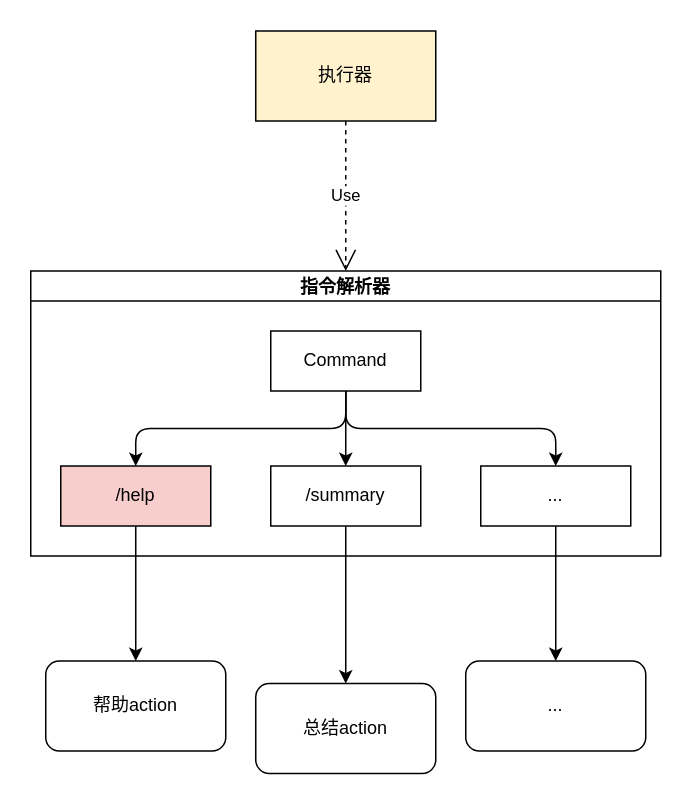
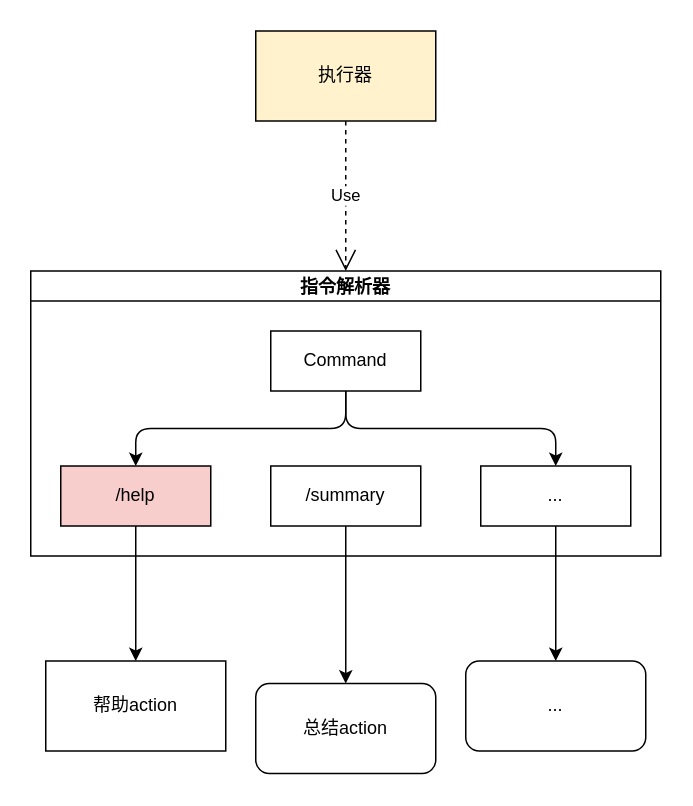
  <mxCell id="0" />
  <mxCell id="1" parent="0" />
  <mxCell id="2" value="指令解析器" style="swimlane;startSize=20;horizontal=1;childLayout=treeLayout;horizontalTree=0;sortEdges=1;resizable=0;containerType=tree;fontSize=12;" vertex="1" parent="1"><mxGeometry x="20" y="180" width="420" height="190" as="geometry" /></mxCell>
  <mxCell id="3" value="Command" style="whiteSpace=wrap;html=1;" vertex="1" parent="2"><mxGeometry x="160" y="40" width="100" height="40" as="geometry" /></mxCell>
  <mxCell id="4" value="/help" style="whiteSpace=wrap;html=1;fillColor=#f8cecc;" vertex="1" parent="2"><mxGeometry x="20" y="130" width="100" height="40" as="geometry" /></mxCell>
  <mxCell id="5" value="" style="edgeStyle=elbowEdgeStyle;elbow=vertical;html=1;rounded=1;curved=0;sourcePerimeterSpacing=0;targetPerimeterSpacing=0;startSize=6;endSize=6;" edge="1" parent="2" source="3" target="4"><mxGeometry relative="1" as="geometry" /></mxCell>
  <mxCell id="6" value="/summary" style="whiteSpace=wrap;html=1;" vertex="1" parent="2"><mxGeometry x="160" y="130" width="100" height="40" as="geometry" /></mxCell>
- <mxCell id="7" value="" style="edgeStyle=elbowEdgeStyle;elbow=vertical;html=1;rounded=1;curved=0;sourcePerimeterSpacing=0;targetPerimeterSpacing=0;startSize=6;endSize=6;" edge="1" parent="2" source="3" target="6"><mxGeometry relative="1" as="geometry" /></mxCell>
  <mxCell id="8" value="" style="edgeStyle=orthogonalEdgeStyle;rounded=1;orthogonalLoop=1;jettySize=auto;html=1;strokeColor=default;align=center;verticalAlign=middle;fontFamily=Helvetica;fontSize=11;fontColor=default;labelBackgroundColor=default;elbow=vertical;startSize=6;endArrow=classic;endSize=6;sourcePerimeterSpacing=0;targetPerimeterSpacing=0;curved=0;exitX=0.5;exitY=1;exitDx=0;exitDy=0;" edge="1" source="3" target="9" parent="2"><mxGeometry relative="1" as="geometry" /></mxCell>
  <mxCell id="9" value="..." style="whiteSpace=wrap;html=1;" vertex="1" parent="2"><mxGeometry x="300" y="130" width="100" height="40" as="geometry" /></mxCell>
  <mxCell id="10" value="执行器" style="rounded=0;whiteSpace=wrap;html=1;fillColor=#fff2cc;" vertex="1" parent="1"><mxGeometry x="170" y="20" width="120" height="60" as="geometry" /></mxCell>
  <mxCell id="11" value="Use" style="endArrow=open;endSize=12;dashed=1;html=1;rounded=0;entryX=0.5;entryY=0;entryDx=0;entryDy=0;exitX=0.5;exitY=1;exitDx=0;exitDy=0;" edge="1" parent="1" source="10" target="2"><mxGeometry width="160" relative="1" as="geometry"><mxPoint x="190" y="110" as="sourcePoint" /><mxPoint x="240" y="50" as="targetPoint" /></mxGeometry></mxCell>
- <mxCell id="12" value="帮助action" style="rounded=1;whiteSpace=wrap;html=1;" vertex="1" parent="1"><mxGeometry x="30" y="440" width="120" height="60" as="geometry" /></mxCell>
+ <mxCell id="12" value="帮助action" style="whiteSpace=wrap;html=1;rounded=0;" vertex="1" parent="1"><mxGeometry x="30" y="440" width="120" height="60" as="geometry" /></mxCell>
  <mxCell id="13" style="edgeStyle=orthogonalEdgeStyle;rounded=0;orthogonalLoop=1;jettySize=auto;html=1;" edge="1" parent="1" source="4" target="12"><mxGeometry relative="1" as="geometry" /></mxCell>
  <mxCell id="14" value="总结action" style="rounded=1;whiteSpace=wrap;html=1;" vertex="1" parent="1"><mxGeometry x="170" y="455" width="120" height="60" as="geometry" /></mxCell>
  <mxCell id="15" style="edgeStyle=orthogonalEdgeStyle;rounded=0;orthogonalLoop=1;jettySize=auto;html=1;" edge="1" parent="1" source="6" target="14"><mxGeometry relative="1" as="geometry" /></mxCell>
  <mxCell id="16" value="..." style="rounded=1;whiteSpace=wrap;html=1;" vertex="1" parent="1"><mxGeometry x="310" y="440" width="120" height="60" as="geometry" /></mxCell>
  <mxCell id="17" style="edgeStyle=orthogonalEdgeStyle;rounded=0;orthogonalLoop=1;jettySize=auto;html=1;" edge="1" parent="1" source="9" target="16"><mxGeometry relative="1" as="geometry" /></mxCell>
